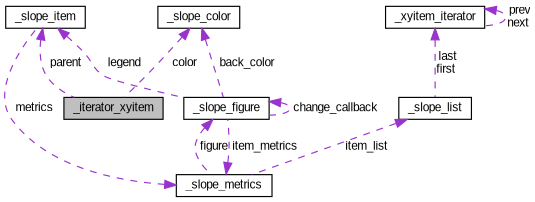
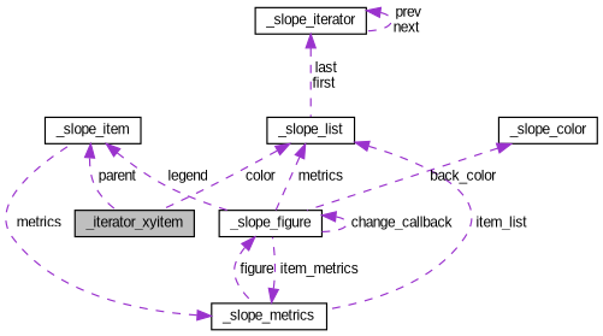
  digraph {
    fontname="Liberation Sans"
    node [color=black fillcolor=white fontname="Liberation Sans" fontsize=10 shape=record style=filled]
    edge [color=darkorchid3 dir=back fontname="Liberation Sans" fontsize=10 labelfontname=Helvetica labelfontsize=10 style=dashed]
    n1 [fillcolor=grey75 fontcolor=black height=0.2 label=_iterator_xyitem width=0.4]
    n2 [height=0.2 label=_slope_item width=0.4]
    n3 [height=0.2 label=_slope_figure width=0.4]
    n4 [height=0.2 label=_slope_metrics width=0.4]
    n5 [height=0.2 label=_slope_list width=0.4]
-   n6 [height=0.2 label=_xyitem_iterator width=0.4]
+   n6 [height=0.2 label=_slope_iterator width=0.4]
    n7 [height=0.2 label=_slope_color width=0.4]
    n2 -> n1 [label=" parent"]
    n2 -> n3 [label=" legend"]
    n3 -> n3 [label=" change_callback"]
    n3 -> n4 [label=" figure"]
    n4 -> n2 [label=" metrics"]
    n4 -> n3 [label=" item_metrics"]
+   n5 -> n3 [label=" metrics"]
    n5 -> n4 [label=" item_list"]
    n6 -> n5 [label=" last\nfirst"]
    n6 -> n6 [label=" prev\nnext"]
-   n7 -> n1 [label=" color"]
+   n5 -> n1 [label=" color"]
    n7 -> n3 [label=" back_color"]
  }
